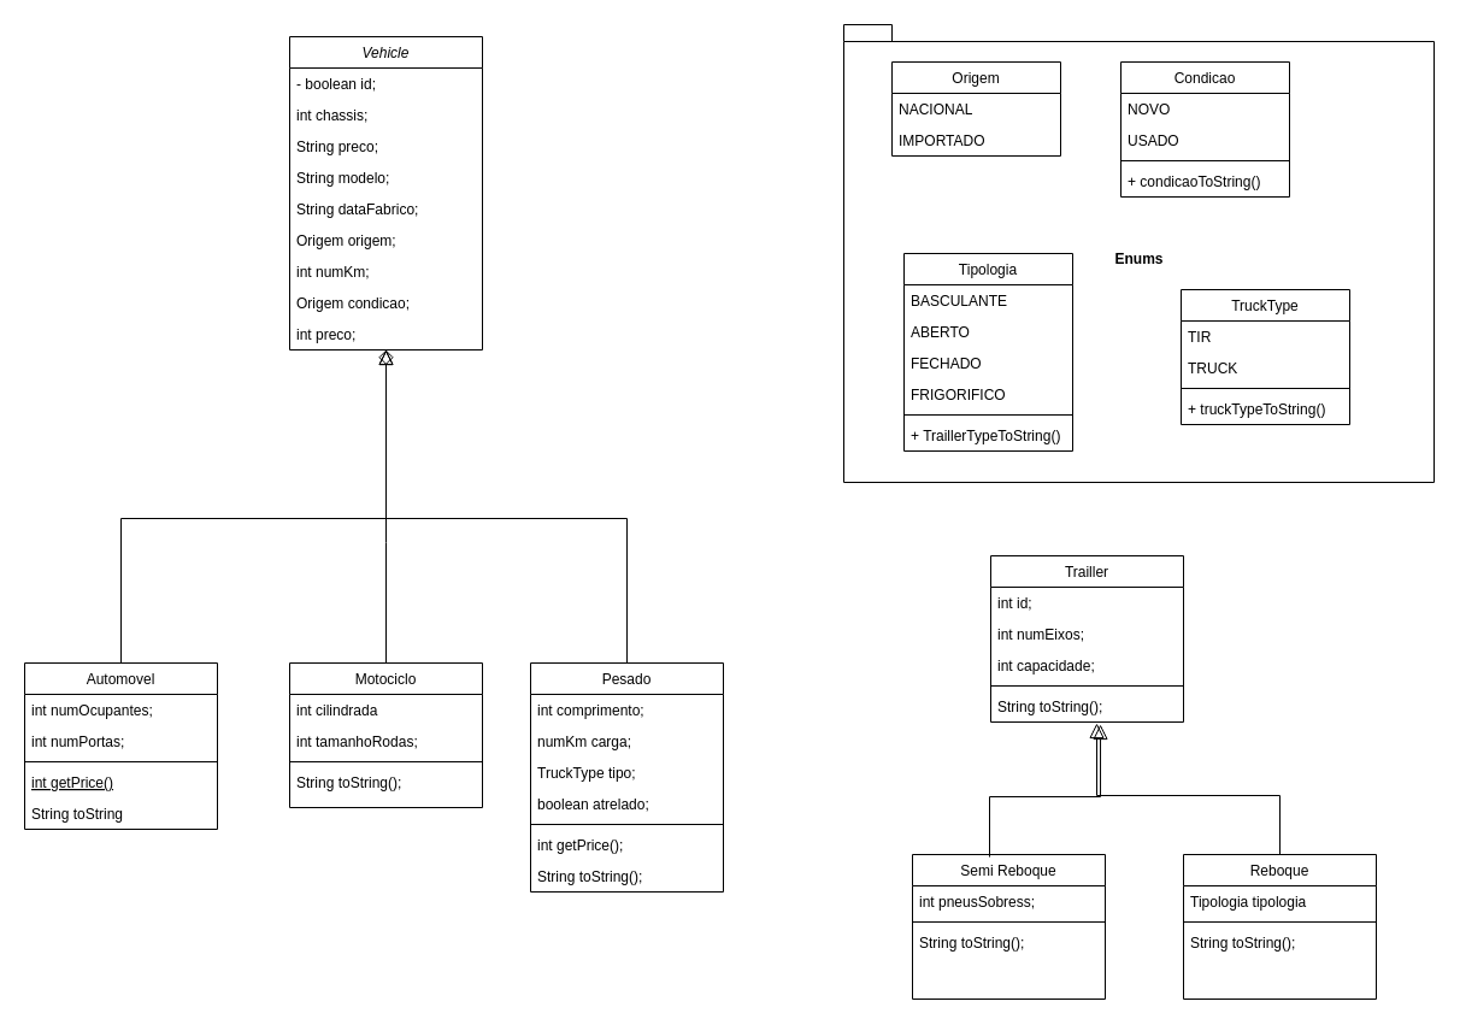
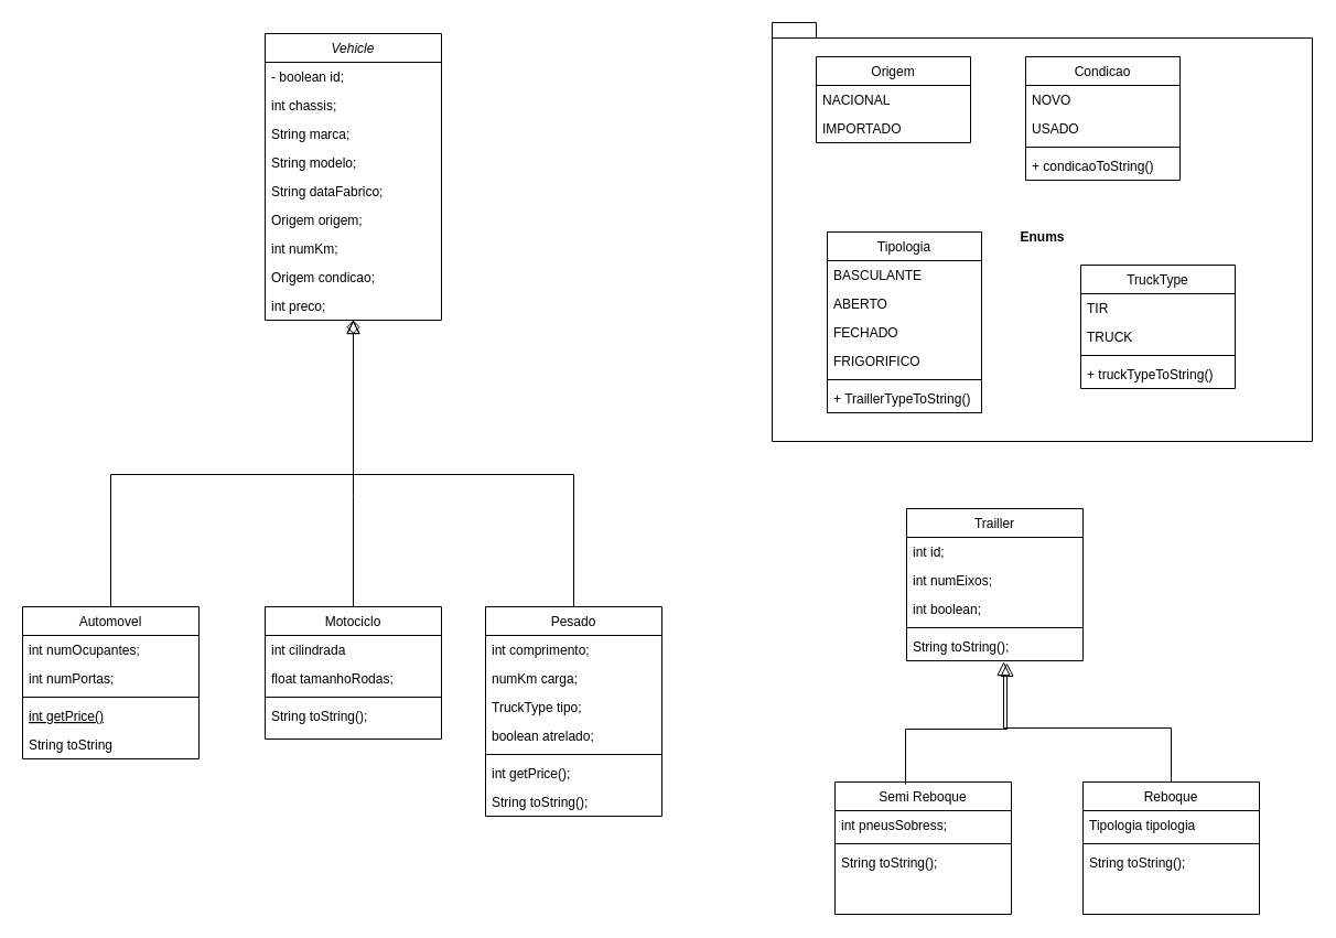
  <mxCell id="0" />
  <mxCell id="1" parent="0" />
  <mxCell id="2" value="Enums" style="shape=folder;fontStyle=1;spacingTop=10;tabWidth=40;tabHeight=14;tabPosition=left;html=1;" vertex="1" parent="1"><mxGeometry x="700" y="20" width="490" height="380" as="geometry" /></mxCell>
  <mxCell id="3" value="Vehicle" style="swimlane;fontStyle=2;align=center;verticalAlign=top;childLayout=stackLayout;horizontal=1;startSize=26;horizontalStack=0;resizeParent=1;resizeLast=0;collapsible=1;marginBottom=0;rounded=0;shadow=0;strokeWidth=1;" parent="1" vertex="1"><mxGeometry x="240" y="30" width="160" height="260" as="geometry"><mxRectangle x="230" y="140" width="160" height="26" as="alternateBounds" /></mxGeometry></mxCell>
  <mxCell id="4" value="- boolean id;" style="text;align=left;verticalAlign=top;spacingLeft=4;spacingRight=4;overflow=hidden;rotatable=0;points=[[0,0.5],[1,0.5]];portConstraint=eastwest;" parent="3" vertex="1"><mxGeometry y="26" width="160" height="26" as="geometry" /></mxCell>
  <mxCell id="5" value="int chassis;" style="text;align=left;verticalAlign=top;spacingLeft=4;spacingRight=4;overflow=hidden;rotatable=0;points=[[0,0.5],[1,0.5]];portConstraint=eastwest;rounded=0;shadow=0;html=0;" parent="3" vertex="1"><mxGeometry y="52" width="160" height="26" as="geometry" /></mxCell>
- <mxCell id="6" value="String preco;" style="text;align=left;verticalAlign=top;spacingLeft=4;spacingRight=4;overflow=hidden;rotatable=0;points=[[0,0.5],[1,0.5]];portConstraint=eastwest;rounded=0;shadow=0;html=0;" parent="3" vertex="1"><mxGeometry y="78" width="160" height="26" as="geometry" /></mxCell>
+ <mxCell id="6" value="String marca;" style="text;align=left;verticalAlign=top;spacingLeft=4;spacingRight=4;overflow=hidden;rotatable=0;points=[[0,0.5],[1,0.5]];portConstraint=eastwest;rounded=0;shadow=0;html=0;" parent="3" vertex="1"><mxGeometry y="78" width="160" height="26" as="geometry" /></mxCell>
  <mxCell id="7" value="String modelo;" style="text;align=left;verticalAlign=top;spacingLeft=4;spacingRight=4;overflow=hidden;rotatable=0;points=[[0,0.5],[1,0.5]];portConstraint=eastwest;rounded=0;shadow=0;html=0;" vertex="1" parent="3"><mxGeometry y="104" width="160" height="26" as="geometry" /></mxCell>
  <mxCell id="8" value="String dataFabrico;" style="text;align=left;verticalAlign=top;spacingLeft=4;spacingRight=4;overflow=hidden;rotatable=0;points=[[0,0.5],[1,0.5]];portConstraint=eastwest;rounded=0;shadow=0;html=0;" vertex="1" parent="3"><mxGeometry y="130" width="160" height="26" as="geometry" /></mxCell>
  <mxCell id="9" value="Origem origem;" style="text;align=left;verticalAlign=top;spacingLeft=4;spacingRight=4;overflow=hidden;rotatable=0;points=[[0,0.5],[1,0.5]];portConstraint=eastwest;" parent="3" vertex="1"><mxGeometry y="156" width="160" height="26" as="geometry" /></mxCell>
  <mxCell id="10" value="int numKm;" style="text;align=left;verticalAlign=top;spacingLeft=4;spacingRight=4;overflow=hidden;rotatable=0;points=[[0,0.5],[1,0.5]];portConstraint=eastwest;" vertex="1" parent="3"><mxGeometry y="182" width="160" height="26" as="geometry" /></mxCell>
  <mxCell id="11" value="Origem condicao;" style="text;align=left;verticalAlign=top;spacingLeft=4;spacingRight=4;overflow=hidden;rotatable=0;points=[[0,0.5],[1,0.5]];portConstraint=eastwest;" vertex="1" parent="3"><mxGeometry y="208" width="160" height="26" as="geometry" /></mxCell>
  <mxCell id="12" value="int preco;" style="text;align=left;verticalAlign=top;spacingLeft=4;spacingRight=4;overflow=hidden;rotatable=0;points=[[0,0.5],[1,0.5]];portConstraint=eastwest;" vertex="1" parent="3"><mxGeometry y="234" width="160" height="26" as="geometry" /></mxCell>
  <mxCell id="13" value="Automovel" style="swimlane;fontStyle=0;align=center;verticalAlign=top;childLayout=stackLayout;horizontal=1;startSize=26;horizontalStack=0;resizeParent=1;resizeLast=0;collapsible=1;marginBottom=0;rounded=0;shadow=0;strokeWidth=1;" parent="1" vertex="1"><mxGeometry x="20" y="550" width="160" height="138" as="geometry"><mxRectangle x="130" y="380" width="160" height="26" as="alternateBounds" /></mxGeometry></mxCell>
  <mxCell id="14" value="int numOcupantes;" style="text;align=left;verticalAlign=top;spacingLeft=4;spacingRight=4;overflow=hidden;rotatable=0;points=[[0,0.5],[1,0.5]];portConstraint=eastwest;" parent="13" vertex="1"><mxGeometry y="26" width="160" height="26" as="geometry" /></mxCell>
  <mxCell id="15" value="int numPortas;" style="text;align=left;verticalAlign=top;spacingLeft=4;spacingRight=4;overflow=hidden;rotatable=0;points=[[0,0.5],[1,0.5]];portConstraint=eastwest;rounded=0;shadow=0;html=0;" parent="13" vertex="1"><mxGeometry y="52" width="160" height="26" as="geometry" /></mxCell>
  <mxCell id="16" value="" style="line;html=1;strokeWidth=1;align=left;verticalAlign=middle;spacingTop=-1;spacingLeft=3;spacingRight=3;rotatable=0;labelPosition=right;points=[];portConstraint=eastwest;" parent="13" vertex="1"><mxGeometry y="78" width="160" height="8" as="geometry" /></mxCell>
  <mxCell id="17" value="int getPrice()" style="text;align=left;verticalAlign=top;spacingLeft=4;spacingRight=4;overflow=hidden;rotatable=0;points=[[0,0.5],[1,0.5]];portConstraint=eastwest;fontStyle=4" parent="13" vertex="1"><mxGeometry y="86" width="160" height="26" as="geometry" /></mxCell>
  <mxCell id="18" value="String toString" style="text;align=left;verticalAlign=top;spacingLeft=4;spacingRight=4;overflow=hidden;rotatable=0;points=[[0,0.5],[1,0.5]];portConstraint=eastwest;" parent="13" vertex="1"><mxGeometry y="112" width="160" height="26" as="geometry" /></mxCell>
  <mxCell id="19" value="" style="endArrow=diamond;endSize=10;endFill=0;shadow=0;strokeWidth=1;rounded=0;edgeStyle=elbowEdgeStyle;elbow=vertical;" parent="1" source="13" target="3" edge="1"><mxGeometry width="160" relative="1" as="geometry"><mxPoint x="120" y="290" as="sourcePoint" /><mxPoint x="120" y="133" as="targetPoint" /><Array as="points"><mxPoint x="220" y="430" /><mxPoint x="220" y="360" /><mxPoint x="220" y="350" /><mxPoint x="40" y="284" /></Array></mxGeometry></mxCell>
  <mxCell id="20" value="Motociclo" style="swimlane;fontStyle=0;align=center;verticalAlign=top;childLayout=stackLayout;horizontal=1;startSize=26;horizontalStack=0;resizeParent=1;resizeLast=0;collapsible=1;marginBottom=0;rounded=0;shadow=0;strokeWidth=1;" parent="1" vertex="1"><mxGeometry x="240" y="550" width="160" height="120" as="geometry"><mxRectangle x="340" y="380" width="170" height="26" as="alternateBounds" /></mxGeometry></mxCell>
  <mxCell id="21" value="int cilindrada" style="text;align=left;verticalAlign=top;spacingLeft=4;spacingRight=4;overflow=hidden;rotatable=0;points=[[0,0.5],[1,0.5]];portConstraint=eastwest;" parent="20" vertex="1"><mxGeometry y="26" width="160" height="26" as="geometry" /></mxCell>
- <mxCell id="22" value="int tamanhoRodas;" style="text;align=left;verticalAlign=top;spacingLeft=4;spacingRight=4;overflow=hidden;rotatable=0;points=[[0,0.5],[1,0.5]];portConstraint=eastwest;" vertex="1" parent="20"><mxGeometry y="52" width="160" height="26" as="geometry" /></mxCell>
+ <mxCell id="22" value="float tamanhoRodas;" style="text;align=left;verticalAlign=top;spacingLeft=4;spacingRight=4;overflow=hidden;rotatable=0;points=[[0,0.5],[1,0.5]];portConstraint=eastwest;" vertex="1" parent="20"><mxGeometry y="52" width="160" height="26" as="geometry" /></mxCell>
  <mxCell id="23" value="" style="line;html=1;strokeWidth=1;align=left;verticalAlign=middle;spacingTop=-1;spacingLeft=3;spacingRight=3;rotatable=0;labelPosition=right;points=[];portConstraint=eastwest;" parent="20" vertex="1"><mxGeometry y="78" width="160" height="8" as="geometry" /></mxCell>
  <mxCell id="24" value="String toString();" style="text;align=left;verticalAlign=top;spacingLeft=4;spacingRight=4;overflow=hidden;rotatable=0;points=[[0,0.5],[1,0.5]];portConstraint=eastwest;" vertex="1" parent="20"><mxGeometry y="86" width="160" height="26" as="geometry" /></mxCell>
  <mxCell id="25" value="" style="endArrow=block;endSize=10;endFill=0;shadow=0;strokeWidth=1;rounded=0;edgeStyle=elbowEdgeStyle;elbow=vertical;exitX=0.5;exitY=0;exitDx=0;exitDy=0;" parent="1" source="20" edge="1"><mxGeometry width="160" relative="1" as="geometry"><mxPoint x="240" y="440" as="sourcePoint" /><mxPoint x="320" y="290" as="targetPoint" /><Array as="points"><mxPoint x="320" y="450" /><mxPoint x="220" y="430" /><mxPoint x="380" y="360" /><mxPoint x="220" y="350" /><mxPoint x="310" y="300" /></Array></mxGeometry></mxCell>
  <mxCell id="26" value="Pesado" style="swimlane;fontStyle=0;align=center;verticalAlign=top;childLayout=stackLayout;horizontal=1;startSize=26;horizontalStack=0;resizeParent=1;resizeLast=0;collapsible=1;marginBottom=0;rounded=0;shadow=0;strokeWidth=1;" vertex="1" parent="1"><mxGeometry x="440" y="550" width="160" height="190" as="geometry"><mxRectangle x="340" y="380" width="170" height="26" as="alternateBounds" /></mxGeometry></mxCell>
  <mxCell id="27" value="int comprimento;" style="text;align=left;verticalAlign=top;spacingLeft=4;spacingRight=4;overflow=hidden;rotatable=0;points=[[0,0.5],[1,0.5]];portConstraint=eastwest;" vertex="1" parent="26"><mxGeometry y="26" width="160" height="26" as="geometry" /></mxCell>
  <mxCell id="28" value="numKm carga;" style="text;align=left;verticalAlign=top;spacingLeft=4;spacingRight=4;overflow=hidden;rotatable=0;points=[[0,0.5],[1,0.5]];portConstraint=eastwest;" vertex="1" parent="26"><mxGeometry y="52" width="160" height="26" as="geometry" /></mxCell>
  <mxCell id="29" value="TruckType tipo;" style="text;align=left;verticalAlign=top;spacingLeft=4;spacingRight=4;overflow=hidden;rotatable=0;points=[[0,0.5],[1,0.5]];portConstraint=eastwest;" vertex="1" parent="26"><mxGeometry y="78" width="160" height="26" as="geometry" /></mxCell>
  <mxCell id="30" value="boolean atrelado;" style="text;align=left;verticalAlign=top;spacingLeft=4;spacingRight=4;overflow=hidden;rotatable=0;points=[[0,0.5],[1,0.5]];portConstraint=eastwest;" vertex="1" parent="26"><mxGeometry y="104" width="160" height="26" as="geometry" /></mxCell>
  <mxCell id="31" value="" style="line;html=1;strokeWidth=1;align=left;verticalAlign=middle;spacingTop=-1;spacingLeft=3;spacingRight=3;rotatable=0;labelPosition=right;points=[];portConstraint=eastwest;" vertex="1" parent="26"><mxGeometry y="130" width="160" height="8" as="geometry" /></mxCell>
  <mxCell id="32" value="int getPrice();" style="text;align=left;verticalAlign=top;spacingLeft=4;spacingRight=4;overflow=hidden;rotatable=0;points=[[0,0.5],[1,0.5]];portConstraint=eastwest;" vertex="1" parent="26"><mxGeometry y="138" width="160" height="26" as="geometry" /></mxCell>
  <mxCell id="33" value="String toString();" style="text;align=left;verticalAlign=top;spacingLeft=4;spacingRight=4;overflow=hidden;rotatable=0;points=[[0,0.5],[1,0.5]];portConstraint=eastwest;" vertex="1" parent="26"><mxGeometry y="164" width="160" height="26" as="geometry" /></mxCell>
  <mxCell id="34" value="" style="endArrow=block;endSize=10;endFill=0;shadow=0;strokeWidth=1;rounded=0;edgeStyle=elbowEdgeStyle;elbow=vertical;exitX=0.5;exitY=0;exitDx=0;exitDy=0;" edge="1" parent="1" source="26"><mxGeometry width="160" relative="1" as="geometry"><mxPoint x="530" y="540" as="sourcePoint" /><mxPoint x="320" y="290" as="targetPoint" /><Array as="points"><mxPoint x="410" y="430" /><mxPoint x="430" y="420" /><mxPoint x="590" y="350" /><mxPoint x="430" y="340" /><mxPoint x="520" y="290" /></Array></mxGeometry></mxCell>
  <mxCell id="35" value="Origem" style="swimlane;fontStyle=0;childLayout=stackLayout;horizontal=1;startSize=26;fillColor=none;horizontalStack=0;resizeParent=1;resizeParentMax=0;resizeLast=0;collapsible=1;marginBottom=0;" vertex="1" parent="1"><mxGeometry x="740" y="51" width="140" height="78" as="geometry" /></mxCell>
  <mxCell id="36" value="NACIONAL" style="text;strokeColor=none;fillColor=none;align=left;verticalAlign=top;spacingLeft=4;spacingRight=4;overflow=hidden;rotatable=0;points=[[0,0.5],[1,0.5]];portConstraint=eastwest;" vertex="1" parent="35"><mxGeometry y="26" width="140" height="26" as="geometry" /></mxCell>
  <mxCell id="37" value="IMPORTADO" style="text;strokeColor=none;fillColor=none;align=left;verticalAlign=top;spacingLeft=4;spacingRight=4;overflow=hidden;rotatable=0;points=[[0,0.5],[1,0.5]];portConstraint=eastwest;" vertex="1" parent="35"><mxGeometry y="52" width="140" height="26" as="geometry" /></mxCell>
  <mxCell id="38" value="Condicao" style="swimlane;fontStyle=0;childLayout=stackLayout;horizontal=1;startSize=26;fillColor=none;horizontalStack=0;resizeParent=1;resizeParentMax=0;resizeLast=0;collapsible=1;marginBottom=0;" vertex="1" parent="1"><mxGeometry x="930" y="51" width="140" height="112" as="geometry" /></mxCell>
  <mxCell id="39" value="NOVO" style="text;strokeColor=none;fillColor=none;align=left;verticalAlign=top;spacingLeft=4;spacingRight=4;overflow=hidden;rotatable=0;points=[[0,0.5],[1,0.5]];portConstraint=eastwest;" vertex="1" parent="38"><mxGeometry y="26" width="140" height="26" as="geometry" /></mxCell>
  <mxCell id="40" value="USADO" style="text;strokeColor=none;fillColor=none;align=left;verticalAlign=top;spacingLeft=4;spacingRight=4;overflow=hidden;rotatable=0;points=[[0,0.5],[1,0.5]];portConstraint=eastwest;" vertex="1" parent="38"><mxGeometry y="52" width="140" height="26" as="geometry" /></mxCell>
  <mxCell id="41" value="" style="line;html=1;strokeWidth=1;align=left;verticalAlign=middle;spacingTop=-1;spacingLeft=3;spacingRight=3;rotatable=0;labelPosition=right;points=[];portConstraint=eastwest;" vertex="1" parent="38"><mxGeometry y="78" width="140" height="8" as="geometry" /></mxCell>
  <mxCell id="42" value="+ condicaoToString()" style="text;strokeColor=none;fillColor=none;align=left;verticalAlign=top;spacingLeft=4;spacingRight=4;overflow=hidden;rotatable=0;points=[[0,0.5],[1,0.5]];portConstraint=eastwest;" vertex="1" parent="38"><mxGeometry y="86" width="140" height="26" as="geometry" /></mxCell>
  <mxCell id="43" value="Tipologia" style="swimlane;fontStyle=0;childLayout=stackLayout;horizontal=1;startSize=26;fillColor=none;horizontalStack=0;resizeParent=1;resizeParentMax=0;resizeLast=0;collapsible=1;marginBottom=0;" vertex="1" parent="1"><mxGeometry x="750" y="210" width="140" height="164" as="geometry" /></mxCell>
  <mxCell id="44" value="BASCULANTE" style="text;strokeColor=none;fillColor=none;align=left;verticalAlign=top;spacingLeft=4;spacingRight=4;overflow=hidden;rotatable=0;points=[[0,0.5],[1,0.5]];portConstraint=eastwest;" vertex="1" parent="43"><mxGeometry y="26" width="140" height="26" as="geometry" /></mxCell>
  <mxCell id="45" value="ABERTO" style="text;strokeColor=none;fillColor=none;align=left;verticalAlign=top;spacingLeft=4;spacingRight=4;overflow=hidden;rotatable=0;points=[[0,0.5],[1,0.5]];portConstraint=eastwest;" vertex="1" parent="43"><mxGeometry y="52" width="140" height="26" as="geometry" /></mxCell>
  <mxCell id="46" value="FECHADO" style="text;strokeColor=none;fillColor=none;align=left;verticalAlign=top;spacingLeft=4;spacingRight=4;overflow=hidden;rotatable=0;points=[[0,0.5],[1,0.5]];portConstraint=eastwest;" vertex="1" parent="43"><mxGeometry y="78" width="140" height="26" as="geometry" /></mxCell>
  <mxCell id="47" value="FRIGORIFICO" style="text;strokeColor=none;fillColor=none;align=left;verticalAlign=top;spacingLeft=4;spacingRight=4;overflow=hidden;rotatable=0;points=[[0,0.5],[1,0.5]];portConstraint=eastwest;" vertex="1" parent="43"><mxGeometry y="104" width="140" height="26" as="geometry" /></mxCell>
  <mxCell id="48" value="" style="line;html=1;strokeWidth=1;align=left;verticalAlign=middle;spacingTop=-1;spacingLeft=3;spacingRight=3;rotatable=0;labelPosition=right;points=[];portConstraint=eastwest;" vertex="1" parent="43"><mxGeometry y="130" width="140" height="8" as="geometry" /></mxCell>
  <mxCell id="49" value="+ TraillerTypeToString()" style="text;strokeColor=none;fillColor=none;align=left;verticalAlign=top;spacingLeft=4;spacingRight=4;overflow=hidden;rotatable=0;points=[[0,0.5],[1,0.5]];portConstraint=eastwest;" vertex="1" parent="43"><mxGeometry y="138" width="140" height="26" as="geometry" /></mxCell>
  <mxCell id="50" value="TruckType" style="swimlane;fontStyle=0;childLayout=stackLayout;horizontal=1;startSize=26;fillColor=none;horizontalStack=0;resizeParent=1;resizeParentMax=0;resizeLast=0;collapsible=1;marginBottom=0;" vertex="1" parent="1"><mxGeometry x="980" y="240" width="140" height="112" as="geometry" /></mxCell>
  <mxCell id="51" value="TIR" style="text;strokeColor=none;fillColor=none;align=left;verticalAlign=top;spacingLeft=4;spacingRight=4;overflow=hidden;rotatable=0;points=[[0,0.5],[1,0.5]];portConstraint=eastwest;" vertex="1" parent="50"><mxGeometry y="26" width="140" height="26" as="geometry" /></mxCell>
  <mxCell id="52" value="TRUCK" style="text;strokeColor=none;fillColor=none;align=left;verticalAlign=top;spacingLeft=4;spacingRight=4;overflow=hidden;rotatable=0;points=[[0,0.5],[1,0.5]];portConstraint=eastwest;" vertex="1" parent="50"><mxGeometry y="52" width="140" height="26" as="geometry" /></mxCell>
  <mxCell id="53" value="" style="line;html=1;strokeWidth=1;align=left;verticalAlign=middle;spacingTop=-1;spacingLeft=3;spacingRight=3;rotatable=0;labelPosition=right;points=[];portConstraint=eastwest;" vertex="1" parent="50"><mxGeometry y="78" width="140" height="8" as="geometry" /></mxCell>
  <mxCell id="54" value="+ truckTypeToString()" style="text;strokeColor=none;fillColor=none;align=left;verticalAlign=top;spacingLeft=4;spacingRight=4;overflow=hidden;rotatable=0;points=[[0,0.5],[1,0.5]];portConstraint=eastwest;" vertex="1" parent="50"><mxGeometry y="86" width="140" height="26" as="geometry" /></mxCell>
  <mxCell id="55" value="Trailler" style="swimlane;fontStyle=0;align=center;verticalAlign=top;childLayout=stackLayout;horizontal=1;startSize=26;horizontalStack=0;resizeParent=1;resizeLast=0;collapsible=1;marginBottom=0;rounded=0;shadow=0;strokeWidth=1;" vertex="1" parent="1"><mxGeometry x="822" y="461" width="160" height="138" as="geometry"><mxRectangle x="340" y="380" width="170" height="26" as="alternateBounds" /></mxGeometry></mxCell>
  <mxCell id="56" value="int id;" style="text;align=left;verticalAlign=top;spacingLeft=4;spacingRight=4;overflow=hidden;rotatable=0;points=[[0,0.5],[1,0.5]];portConstraint=eastwest;" vertex="1" parent="55"><mxGeometry y="26" width="160" height="26" as="geometry" /></mxCell>
  <mxCell id="57" value="int numEixos;" style="text;align=left;verticalAlign=top;spacingLeft=4;spacingRight=4;overflow=hidden;rotatable=0;points=[[0,0.5],[1,0.5]];portConstraint=eastwest;" vertex="1" parent="55"><mxGeometry y="52" width="160" height="26" as="geometry" /></mxCell>
- <mxCell id="58" value="int capacidade;" style="text;align=left;verticalAlign=top;spacingLeft=4;spacingRight=4;overflow=hidden;rotatable=0;points=[[0,0.5],[1,0.5]];portConstraint=eastwest;" vertex="1" parent="55"><mxGeometry y="78" width="160" height="26" as="geometry" /></mxCell>
+ <mxCell id="58" value="int boolean;" style="text;align=left;verticalAlign=top;spacingLeft=4;spacingRight=4;overflow=hidden;rotatable=0;points=[[0,0.5],[1,0.5]];portConstraint=eastwest;" vertex="1" parent="55"><mxGeometry y="78" width="160" height="26" as="geometry" /></mxCell>
  <mxCell id="59" value="" style="line;html=1;strokeWidth=1;align=left;verticalAlign=middle;spacingTop=-1;spacingLeft=3;spacingRight=3;rotatable=0;labelPosition=right;points=[];portConstraint=eastwest;" vertex="1" parent="55"><mxGeometry y="104" width="160" height="8" as="geometry" /></mxCell>
  <mxCell id="60" value="String toString();" style="text;align=left;verticalAlign=top;spacingLeft=4;spacingRight=4;overflow=hidden;rotatable=0;points=[[0,0.5],[1,0.5]];portConstraint=eastwest;" vertex="1" parent="55"><mxGeometry y="112" width="160" height="26" as="geometry" /></mxCell>
  <mxCell id="61" value="Reboque" style="swimlane;fontStyle=0;align=center;verticalAlign=top;childLayout=stackLayout;horizontal=1;startSize=26;horizontalStack=0;resizeParent=1;resizeLast=0;collapsible=1;marginBottom=0;rounded=0;shadow=0;strokeWidth=1;" vertex="1" parent="1"><mxGeometry x="982" y="709" width="160" height="120" as="geometry"><mxRectangle x="340" y="380" width="170" height="26" as="alternateBounds" /></mxGeometry></mxCell>
  <mxCell id="62" value="Tipologia tipologia" style="text;align=left;verticalAlign=top;spacingLeft=4;spacingRight=4;overflow=hidden;rotatable=0;points=[[0,0.5],[1,0.5]];portConstraint=eastwest;" vertex="1" parent="61"><mxGeometry y="26" width="160" height="26" as="geometry" /></mxCell>
  <mxCell id="63" value="" style="line;html=1;strokeWidth=1;align=left;verticalAlign=middle;spacingTop=-1;spacingLeft=3;spacingRight=3;rotatable=0;labelPosition=right;points=[];portConstraint=eastwest;" vertex="1" parent="61"><mxGeometry y="52" width="160" height="8" as="geometry" /></mxCell>
  <mxCell id="64" value="String toString();" style="text;align=left;verticalAlign=top;spacingLeft=4;spacingRight=4;overflow=hidden;rotatable=0;points=[[0,0.5],[1,0.5]];portConstraint=eastwest;" vertex="1" parent="61"><mxGeometry y="60" width="160" height="26" as="geometry" /></mxCell>
  <mxCell id="65" value="Semi Reboque" style="swimlane;fontStyle=0;align=center;verticalAlign=top;childLayout=stackLayout;horizontal=1;startSize=26;horizontalStack=0;resizeParent=1;resizeLast=0;collapsible=1;marginBottom=0;rounded=0;shadow=0;strokeWidth=1;" vertex="1" parent="1"><mxGeometry x="757" y="709" width="160" height="120" as="geometry"><mxRectangle x="340" y="380" width="170" height="26" as="alternateBounds" /></mxGeometry></mxCell>
  <mxCell id="66" value="int pneusSobress;" style="text;align=left;verticalAlign=top;spacingLeft=4;spacingRight=4;overflow=hidden;rotatable=0;points=[[0,0.5],[1,0.5]];portConstraint=eastwest;" vertex="1" parent="65"><mxGeometry y="26" width="160" height="26" as="geometry" /></mxCell>
  <mxCell id="67" value="" style="line;html=1;strokeWidth=1;align=left;verticalAlign=middle;spacingTop=-1;spacingLeft=3;spacingRight=3;rotatable=0;labelPosition=right;points=[];portConstraint=eastwest;" vertex="1" parent="65"><mxGeometry y="52" width="160" height="8" as="geometry" /></mxCell>
  <mxCell id="68" value="String toString();" style="text;align=left;verticalAlign=top;spacingLeft=4;spacingRight=4;overflow=hidden;rotatable=0;points=[[0,0.5],[1,0.5]];portConstraint=eastwest;" vertex="1" parent="65"><mxGeometry y="60" width="160" height="26" as="geometry" /></mxCell>
  <mxCell id="69" value="" style="endArrow=block;endSize=10;endFill=0;shadow=0;strokeWidth=1;rounded=0;edgeStyle=elbowEdgeStyle;elbow=vertical;exitX=0.4;exitY=0.017;exitDx=0;exitDy=0;exitPerimeter=0;entryX=0.569;entryY=1.077;entryDx=0;entryDy=0;entryPerimeter=0;" edge="1" parent="1" source="65" target="60"><mxGeometry width="160" relative="1" as="geometry"><mxPoint x="577" y="741" as="sourcePoint" /><mxPoint x="897" y="611" as="targetPoint" /><Array as="points"><mxPoint x="897" y="661" /><mxPoint x="697" y="551" /><mxPoint x="697" y="541" /><mxPoint x="517" y="475" /></Array></mxGeometry></mxCell>
  <mxCell id="70" value="" style="endArrow=block;endSize=10;endFill=0;shadow=0;strokeWidth=1;rounded=0;edgeStyle=elbowEdgeStyle;elbow=vertical;exitX=0.5;exitY=0;exitDx=0;exitDy=0;" edge="1" parent="1" source="61"><mxGeometry width="160" relative="1" as="geometry"><mxPoint x="1027.96" y="700.02" as="sourcePoint" /><mxPoint x="910" y="600" as="targetPoint" /><Array as="points"><mxPoint x="980" y="660" /><mxPoint x="903.96" y="539.98" /><mxPoint x="903.96" y="529.98" /><mxPoint x="723.96" y="463.98" /></Array></mxGeometry></mxCell>
